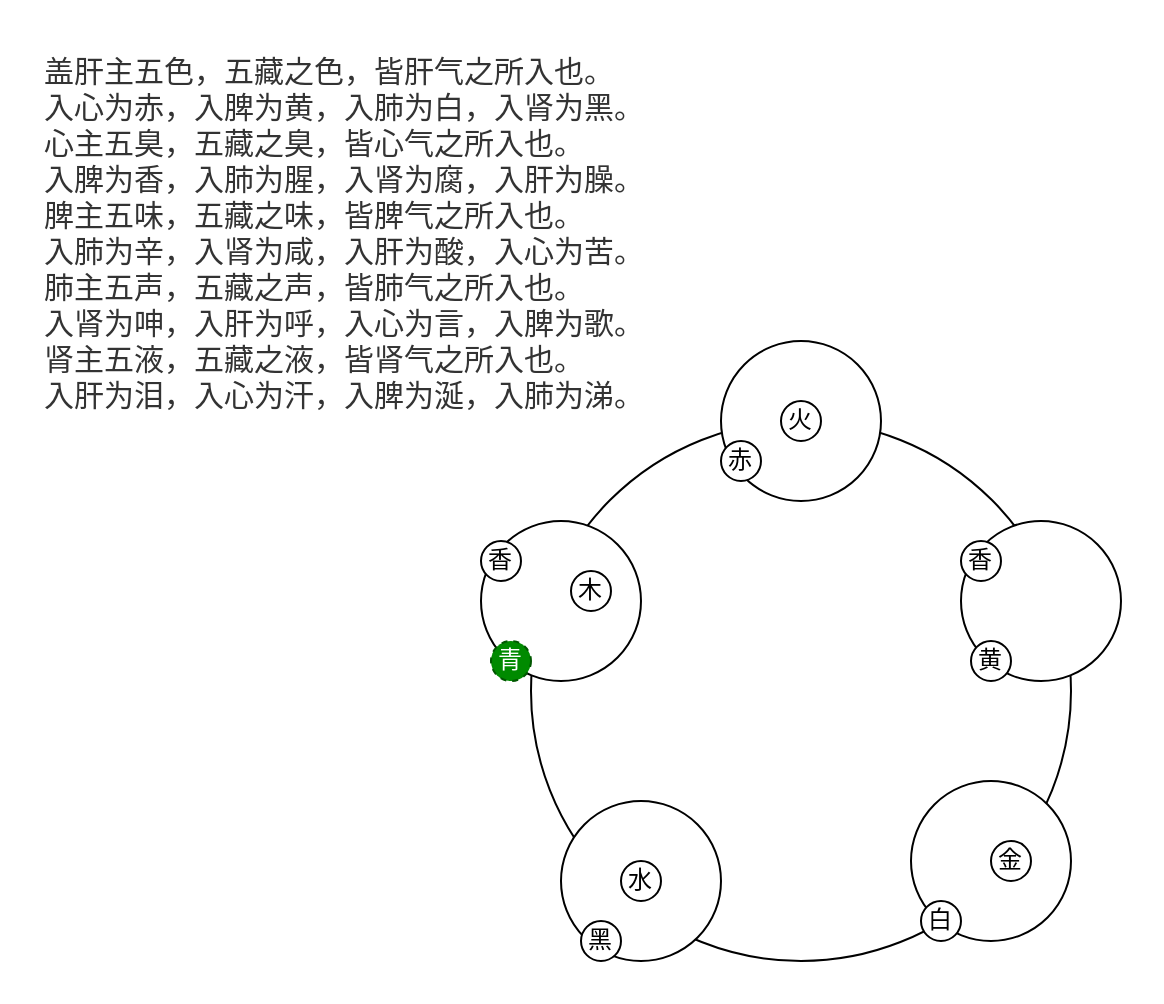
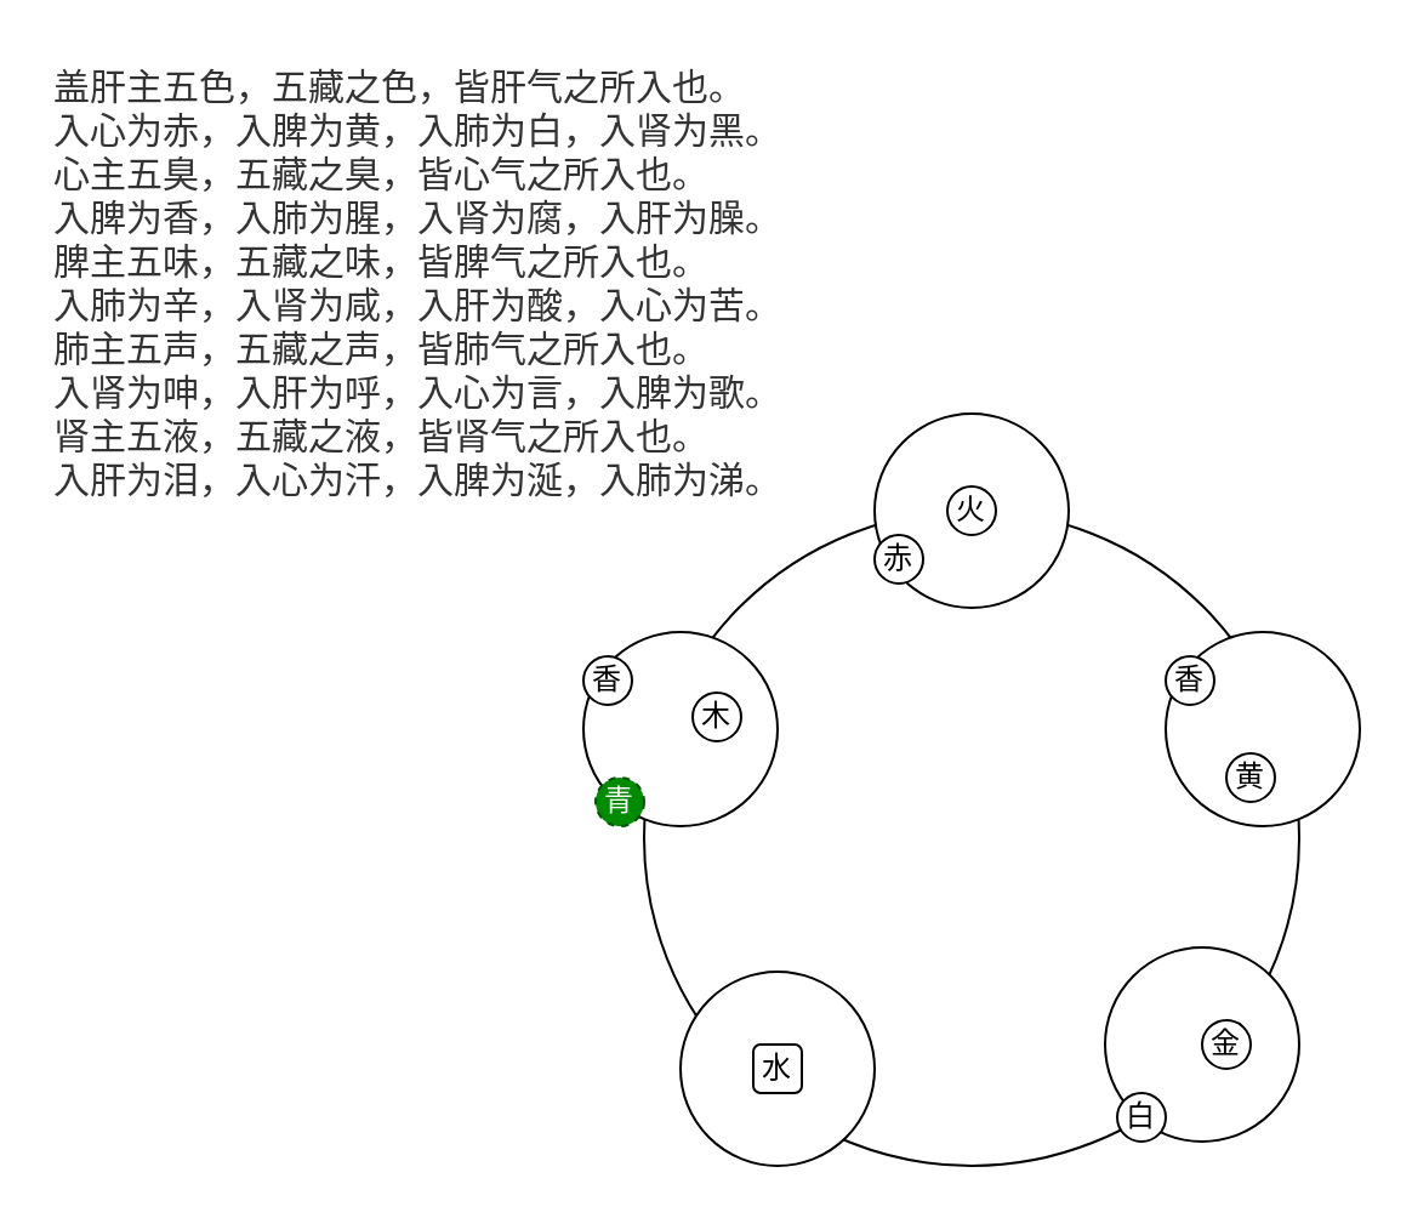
  <mxCell id="0" />
  <mxCell id="1" parent="0" />
  <mxCell id="2" value="" style="ellipse;whiteSpace=wrap;html=1;aspect=fixed;" vertex="1" parent="1"><mxGeometry x="265" y="210" width="270" height="270" as="geometry" /></mxCell>
  <mxCell id="3" value="" style="ellipse;whiteSpace=wrap;html=1;aspect=fixed;" vertex="1" parent="1"><mxGeometry x="455" y="390" width="80" height="80" as="geometry" /></mxCell>
  <mxCell id="4" value="" style="ellipse;whiteSpace=wrap;html=1;aspect=fixed;" vertex="1" parent="1"><mxGeometry x="280" y="400" width="80" height="80" as="geometry" /></mxCell>
  <mxCell id="5" value="" style="ellipse;whiteSpace=wrap;html=1;aspect=fixed;" vertex="1" parent="1"><mxGeometry x="480" y="260" width="80" height="80" as="geometry" /></mxCell>
  <mxCell id="6" value="" style="ellipse;whiteSpace=wrap;html=1;aspect=fixed;" vertex="1" parent="1"><mxGeometry x="360" y="170" width="80" height="80" as="geometry" /></mxCell>
  <mxCell id="7" value="" style="ellipse;whiteSpace=wrap;html=1;aspect=fixed;" vertex="1" parent="1"><mxGeometry x="240" y="260" width="80" height="80" as="geometry" /></mxCell>
  <mxCell id="8" value="&lt;span style=&quot;color: rgb(51, 51, 51); font-family: Arial, sans-serif; font-size: 15px; font-style: normal; font-variant-ligatures: normal; font-variant-caps: normal; font-weight: 400; letter-spacing: normal; orphans: 2; text-align: start; text-indent: 0px; text-transform: none; widows: 2; word-spacing: 0px; -webkit-text-stroke-width: 0px; white-space: normal; background-color: rgb(255, 255, 255); text-decoration-thickness: initial; text-decoration-style: initial; text-decoration-color: initial; display: inline !important; float: none;&quot;&gt;盖肝主五色，五藏之色，皆肝气之所入也。&lt;/span&gt;&lt;br style=&quot;color: rgb(51, 51, 51); font-family: Arial, sans-serif; font-size: 15px; font-style: normal; font-variant-ligatures: normal; font-variant-caps: normal; font-weight: 400; letter-spacing: normal; orphans: 2; text-align: start; text-indent: 0px; text-transform: none; widows: 2; word-spacing: 0px; -webkit-text-stroke-width: 0px; white-space: normal; background-color: rgb(255, 255, 255); text-decoration-thickness: initial; text-decoration-style: initial; text-decoration-color: initial;&quot;&gt;&lt;span style=&quot;color: rgb(51, 51, 51); font-family: Arial, sans-serif; font-size: 15px; font-style: normal; font-variant-ligatures: normal; font-variant-caps: normal; font-weight: 400; letter-spacing: normal; orphans: 2; text-align: start; text-indent: 0px; text-transform: none; widows: 2; word-spacing: 0px; -webkit-text-stroke-width: 0px; white-space: normal; background-color: rgb(255, 255, 255); text-decoration-thickness: initial; text-decoration-style: initial; text-decoration-color: initial; display: inline !important; float: none;&quot;&gt;入心为赤，入脾为黄，入肺为白，入肾为黑。&lt;/span&gt;&lt;br style=&quot;color: rgb(51, 51, 51); font-family: Arial, sans-serif; font-size: 15px; font-style: normal; font-variant-ligatures: normal; font-variant-caps: normal; font-weight: 400; letter-spacing: normal; orphans: 2; text-align: start; text-indent: 0px; text-transform: none; widows: 2; word-spacing: 0px; -webkit-text-stroke-width: 0px; white-space: normal; background-color: rgb(255, 255, 255); text-decoration-thickness: initial; text-decoration-style: initial; text-decoration-color: initial;&quot;&gt;&lt;span style=&quot;color: rgb(51, 51, 51); font-family: Arial, sans-serif; font-size: 15px; font-style: normal; font-variant-ligatures: normal; font-variant-caps: normal; font-weight: 400; letter-spacing: normal; orphans: 2; text-align: start; text-indent: 0px; text-transform: none; widows: 2; word-spacing: 0px; -webkit-text-stroke-width: 0px; white-space: normal; background-color: rgb(255, 255, 255); text-decoration-thickness: initial; text-decoration-style: initial; text-decoration-color: initial; display: inline !important; float: none;&quot;&gt;心主五臭，五藏之臭，皆心气之所入也。&lt;/span&gt;&lt;br style=&quot;color: rgb(51, 51, 51); font-family: Arial, sans-serif; font-size: 15px; font-style: normal; font-variant-ligatures: normal; font-variant-caps: normal; font-weight: 400; letter-spacing: normal; orphans: 2; text-align: start; text-indent: 0px; text-transform: none; widows: 2; word-spacing: 0px; -webkit-text-stroke-width: 0px; white-space: normal; background-color: rgb(255, 255, 255); text-decoration-thickness: initial; text-decoration-style: initial; text-decoration-color: initial;&quot;&gt;&lt;span style=&quot;color: rgb(51, 51, 51); font-family: Arial, sans-serif; font-size: 15px; font-style: normal; font-variant-ligatures: normal; font-variant-caps: normal; font-weight: 400; letter-spacing: normal; orphans: 2; text-align: start; text-indent: 0px; text-transform: none; widows: 2; word-spacing: 0px; -webkit-text-stroke-width: 0px; white-space: normal; background-color: rgb(255, 255, 255); text-decoration-thickness: initial; text-decoration-style: initial; text-decoration-color: initial; display: inline !important; float: none;&quot;&gt;入脾为香，入肺为腥，入肾为腐，入肝为臊。&lt;/span&gt;&lt;br style=&quot;color: rgb(51, 51, 51); font-family: Arial, sans-serif; font-size: 15px; font-style: normal; font-variant-ligatures: normal; font-variant-caps: normal; font-weight: 400; letter-spacing: normal; orphans: 2; text-align: start; text-indent: 0px; text-transform: none; widows: 2; word-spacing: 0px; -webkit-text-stroke-width: 0px; white-space: normal; background-color: rgb(255, 255, 255); text-decoration-thickness: initial; text-decoration-style: initial; text-decoration-color: initial;&quot;&gt;&lt;span style=&quot;color: rgb(51, 51, 51); font-family: Arial, sans-serif; font-size: 15px; font-style: normal; font-variant-ligatures: normal; font-variant-caps: normal; font-weight: 400; letter-spacing: normal; orphans: 2; text-align: start; text-indent: 0px; text-transform: none; widows: 2; word-spacing: 0px; -webkit-text-stroke-width: 0px; white-space: normal; background-color: rgb(255, 255, 255); text-decoration-thickness: initial; text-decoration-style: initial; text-decoration-color: initial; display: inline !important; float: none;&quot;&gt;脾主五味，五藏之味，皆脾气之所入也。&lt;/span&gt;&lt;br style=&quot;color: rgb(51, 51, 51); font-family: Arial, sans-serif; font-size: 15px; font-style: normal; font-variant-ligatures: normal; font-variant-caps: normal; font-weight: 400; letter-spacing: normal; orphans: 2; text-align: start; text-indent: 0px; text-transform: none; widows: 2; word-spacing: 0px; -webkit-text-stroke-width: 0px; white-space: normal; background-color: rgb(255, 255, 255); text-decoration-thickness: initial; text-decoration-style: initial; text-decoration-color: initial;&quot;&gt;&lt;span style=&quot;color: rgb(51, 51, 51); font-family: Arial, sans-serif; font-size: 15px; font-style: normal; font-variant-ligatures: normal; font-variant-caps: normal; font-weight: 400; letter-spacing: normal; orphans: 2; text-align: start; text-indent: 0px; text-transform: none; widows: 2; word-spacing: 0px; -webkit-text-stroke-width: 0px; white-space: normal; background-color: rgb(255, 255, 255); text-decoration-thickness: initial; text-decoration-style: initial; text-decoration-color: initial; display: inline !important; float: none;&quot;&gt;入肺为辛，入肾为咸，入肝为酸，入心为苦。&lt;/span&gt;&lt;br style=&quot;color: rgb(51, 51, 51); font-family: Arial, sans-serif; font-size: 15px; font-style: normal; font-variant-ligatures: normal; font-variant-caps: normal; font-weight: 400; letter-spacing: normal; orphans: 2; text-align: start; text-indent: 0px; text-transform: none; widows: 2; word-spacing: 0px; -webkit-text-stroke-width: 0px; white-space: normal; background-color: rgb(255, 255, 255); text-decoration-thickness: initial; text-decoration-style: initial; text-decoration-color: initial;&quot;&gt;&lt;span style=&quot;color: rgb(51, 51, 51); font-family: Arial, sans-serif; font-size: 15px; font-style: normal; font-variant-ligatures: normal; font-variant-caps: normal; font-weight: 400; letter-spacing: normal; orphans: 2; text-align: start; text-indent: 0px; text-transform: none; widows: 2; word-spacing: 0px; -webkit-text-stroke-width: 0px; white-space: normal; background-color: rgb(255, 255, 255); text-decoration-thickness: initial; text-decoration-style: initial; text-decoration-color: initial; display: inline !important; float: none;&quot;&gt;肺主五声，五藏之声，皆肺气之所入也。&lt;/span&gt;&lt;br style=&quot;color: rgb(51, 51, 51); font-family: Arial, sans-serif; font-size: 15px; font-style: normal; font-variant-ligatures: normal; font-variant-caps: normal; font-weight: 400; letter-spacing: normal; orphans: 2; text-align: start; text-indent: 0px; text-transform: none; widows: 2; word-spacing: 0px; -webkit-text-stroke-width: 0px; white-space: normal; background-color: rgb(255, 255, 255); text-decoration-thickness: initial; text-decoration-style: initial; text-decoration-color: initial;&quot;&gt;&lt;span style=&quot;color: rgb(51, 51, 51); font-family: Arial, sans-serif; font-size: 15px; font-style: normal; font-variant-ligatures: normal; font-variant-caps: normal; font-weight: 400; letter-spacing: normal; orphans: 2; text-align: start; text-indent: 0px; text-transform: none; widows: 2; word-spacing: 0px; -webkit-text-stroke-width: 0px; white-space: normal; background-color: rgb(255, 255, 255); text-decoration-thickness: initial; text-decoration-style: initial; text-decoration-color: initial; display: inline !important; float: none;&quot;&gt;入肾为呻，入肝为呼，入心为言，入脾为歌。&lt;/span&gt;&lt;br style=&quot;color: rgb(51, 51, 51); font-family: Arial, sans-serif; font-size: 15px; font-style: normal; font-variant-ligatures: normal; font-variant-caps: normal; font-weight: 400; letter-spacing: normal; orphans: 2; text-align: start; text-indent: 0px; text-transform: none; widows: 2; word-spacing: 0px; -webkit-text-stroke-width: 0px; white-space: normal; background-color: rgb(255, 255, 255); text-decoration-thickness: initial; text-decoration-style: initial; text-decoration-color: initial;&quot;&gt;&lt;span style=&quot;color: rgb(51, 51, 51); font-family: Arial, sans-serif; font-size: 15px; font-style: normal; font-variant-ligatures: normal; font-variant-caps: normal; font-weight: 400; letter-spacing: normal; orphans: 2; text-align: start; text-indent: 0px; text-transform: none; widows: 2; word-spacing: 0px; -webkit-text-stroke-width: 0px; white-space: normal; background-color: rgb(255, 255, 255); text-decoration-thickness: initial; text-decoration-style: initial; text-decoration-color: initial; display: inline !important; float: none;&quot;&gt;肾主五液，五藏之液，皆肾气之所入也。&lt;/span&gt;&lt;br style=&quot;color: rgb(51, 51, 51); font-family: Arial, sans-serif; font-size: 15px; font-style: normal; font-variant-ligatures: normal; font-variant-caps: normal; font-weight: 400; letter-spacing: normal; orphans: 2; text-align: start; text-indent: 0px; text-transform: none; widows: 2; word-spacing: 0px; -webkit-text-stroke-width: 0px; white-space: normal; background-color: rgb(255, 255, 255); text-decoration-thickness: initial; text-decoration-style: initial; text-decoration-color: initial;&quot;&gt;&lt;span style=&quot;color: rgb(51, 51, 51); font-family: Arial, sans-serif; font-size: 15px; font-style: normal; font-variant-ligatures: normal; font-variant-caps: normal; font-weight: 400; letter-spacing: normal; orphans: 2; text-align: start; text-indent: 0px; text-transform: none; widows: 2; word-spacing: 0px; -webkit-text-stroke-width: 0px; white-space: normal; background-color: rgb(255, 255, 255); text-decoration-thickness: initial; text-decoration-style: initial; text-decoration-color: initial; display: inline !important; float: none;&quot;&gt;入肝为泪，入心为汗，入脾为涎，入肺为涕。&lt;/span&gt;" style="text;whiteSpace=wrap;html=1;" vertex="1" parent="1"><mxGeometry x="20" y="20" width="330" height="200" as="geometry" /></mxCell>
  <mxCell id="9" value="木" style="ellipse;whiteSpace=wrap;html=1;aspect=fixed;" vertex="1" parent="1"><mxGeometry x="285" y="285" width="20" height="20" as="geometry" /></mxCell>
  <mxCell id="10" value="金" style="ellipse;whiteSpace=wrap;html=1;aspect=fixed;" vertex="1" parent="1"><mxGeometry x="495" y="420" width="20" height="20" as="geometry" /></mxCell>
  <mxCell id="11" value="火" style="ellipse;whiteSpace=wrap;html=1;aspect=fixed;" vertex="1" parent="1"><mxGeometry x="390" y="200" width="20" height="20" as="geometry" /></mxCell>
- <mxCell id="12" value="水" style="ellipse;whiteSpace=wrap;html=1;aspect=fixed;" vertex="1" parent="1"><mxGeometry x="310" y="430" width="20" height="20" as="geometry" /></mxCell>
+ <mxCell id="12" value="水" style="whiteSpace=wrap;html=1;aspect=fixed;rounded=1;" vertex="1" parent="1"><mxGeometry x="310" y="430" width="20" height="20" as="geometry" /></mxCell>
  <mxCell id="13" value="青" style="ellipse;whiteSpace=wrap;html=1;aspect=fixed;fillColor=#008a00;strokeColor=#005700;fontColor=#ffffff;dashed=1;" vertex="1" parent="1"><mxGeometry x="245" y="320" width="20" height="20" as="geometry" /></mxCell>
  <mxCell id="14" value="赤" style="ellipse;whiteSpace=wrap;html=1;aspect=fixed;" vertex="1" parent="1"><mxGeometry x="360" y="220" width="20" height="20" as="geometry" /></mxCell>
- <mxCell id="15" value="黄" style="ellipse;whiteSpace=wrap;html=1;aspect=fixed;" vertex="1" parent="1"><mxGeometry x="485" y="320" width="20" height="20" as="geometry" /></mxCell>
+ <mxCell id="15" value="黄" style="ellipse;whiteSpace=wrap;html=1;aspect=fixed;" vertex="1" parent="1"><mxGeometry x="505" y="310" width="20" height="20" as="geometry" /></mxCell>
  <mxCell id="16" value="白" style="ellipse;whiteSpace=wrap;html=1;aspect=fixed;" vertex="1" parent="1"><mxGeometry x="460" y="450" width="20" height="20" as="geometry" /></mxCell>
- <mxCell id="17" value="黑" style="ellipse;whiteSpace=wrap;html=1;aspect=fixed;" vertex="1" parent="1"><mxGeometry x="290" y="460" width="20" height="20" as="geometry" /></mxCell>
  <mxCell id="18" value="香" style="ellipse;whiteSpace=wrap;html=1;aspect=fixed;" vertex="1" parent="1"><mxGeometry x="480" y="270" width="20" height="20" as="geometry" /></mxCell>
  <mxCell id="19" value="香" style="ellipse;whiteSpace=wrap;html=1;aspect=fixed;" vertex="1" parent="1"><mxGeometry x="240" y="270" width="20" height="20" as="geometry" /></mxCell>
